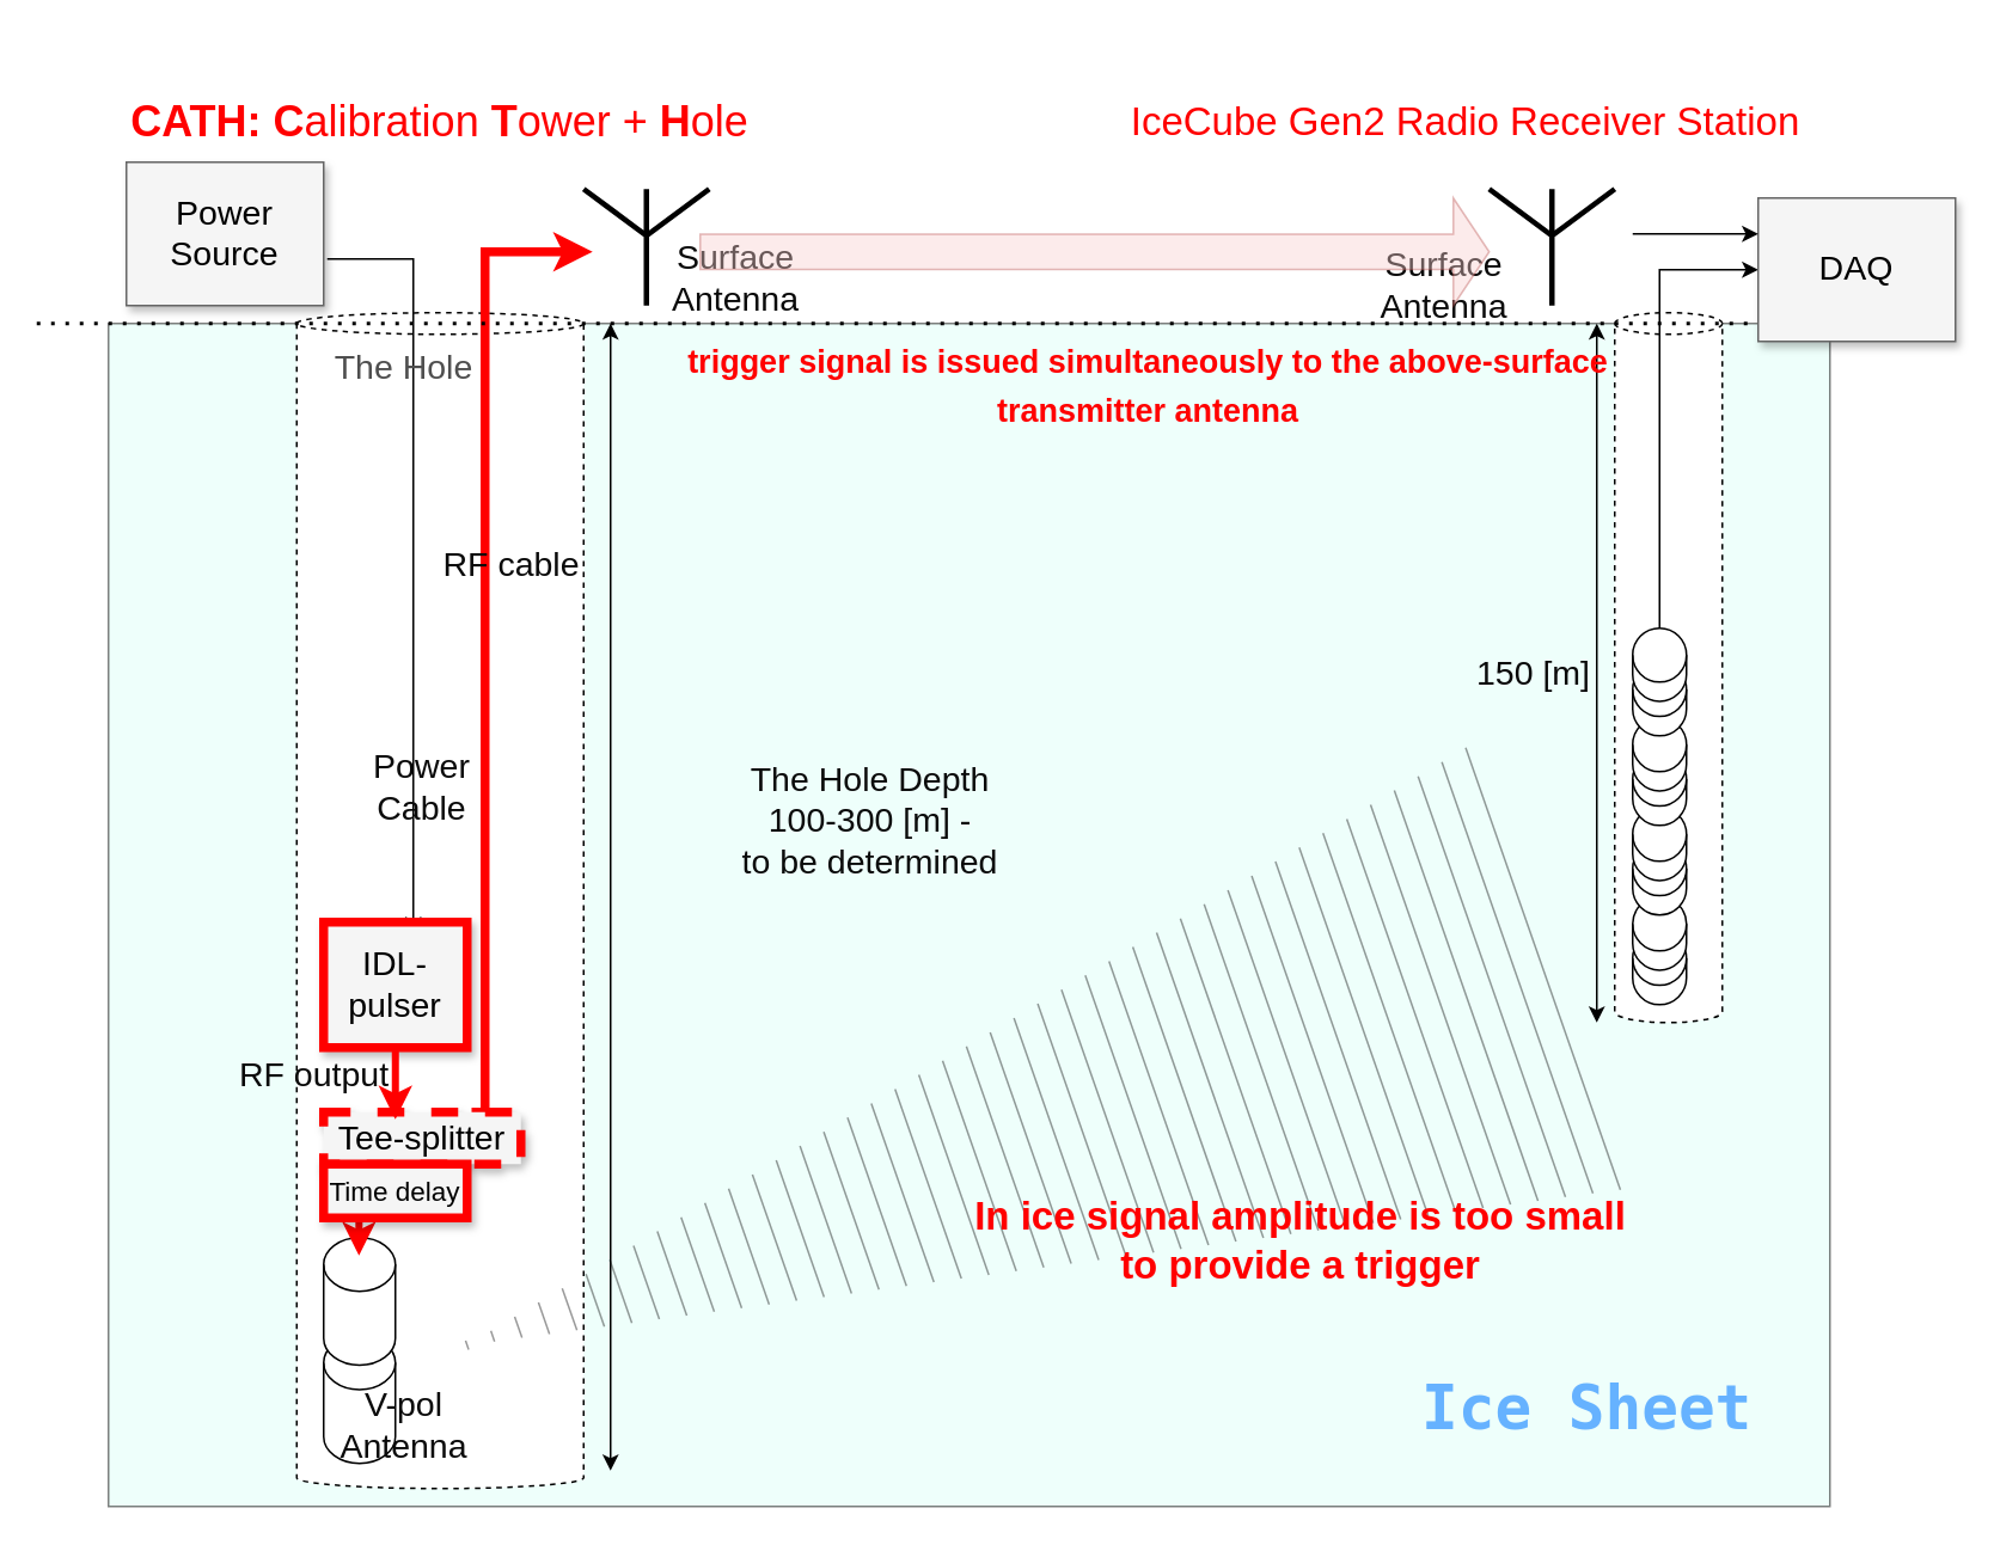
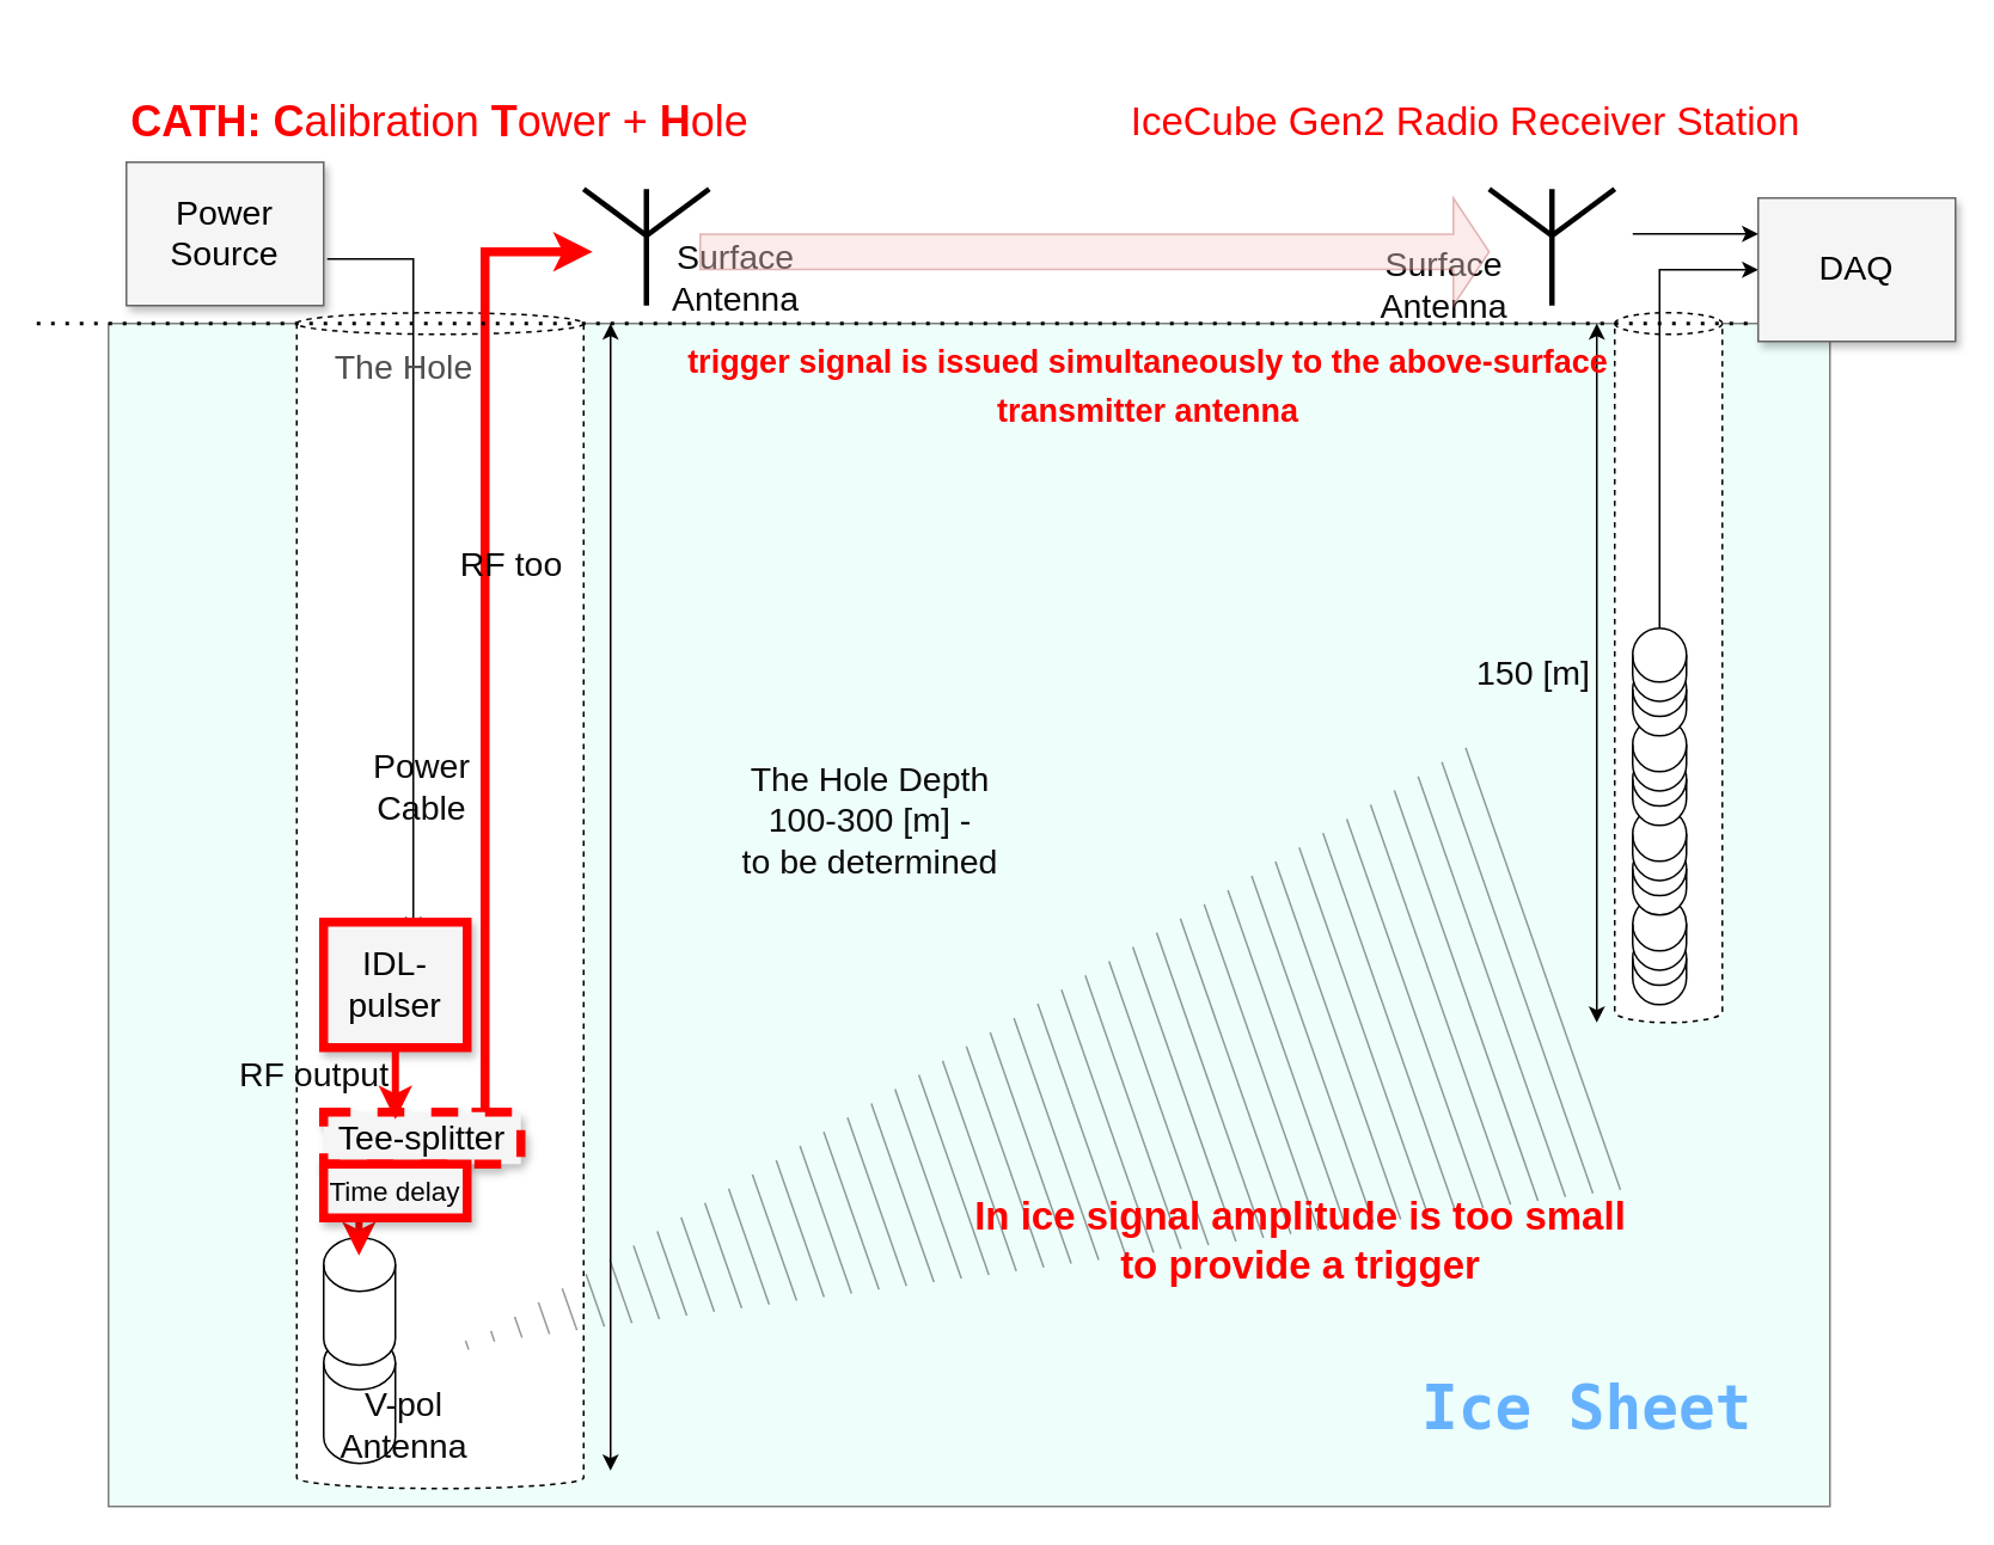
  <mxCell id="0" style=";html=1;" />
  <mxCell id="1" style=";html=1;" parent="0" />
  <mxCell id="2" value="" style="rounded=0;whiteSpace=wrap;html=1;fillColor=#DEFFF7;opacity=50;movable=0;resizable=0;rotatable=0;deletable=0;editable=0;locked=1;connectable=0;" parent="1" vertex="1"><mxGeometry x="60" y="180" width="960" height="660" as="geometry" /></mxCell>
  <mxCell id="3" value="" style="shape=cylinder3;whiteSpace=wrap;html=1;boundedLbl=1;backgroundOutline=1;size=6;dashed=1;" parent="1" vertex="1"><mxGeometry x="165" y="174" width="160" height="656" as="geometry" /></mxCell>
  <mxCell id="4" style="edgeStyle=elbowEdgeStyle;rounded=0;html=1;startArrow=none;startFill=0;jettySize=auto;orthogonalLoop=1;fontSize=18;strokeColor=#FF0000;strokeWidth=5;exitX=0.75;exitY=0;exitDx=0;exitDy=0;" parent="1" source="36" edge="1"><mxGeometry relative="1" as="geometry"><mxPoint x="270" y="570" as="sourcePoint" /><mxPoint x="330" y="140" as="targetPoint" /><Array as="points"><mxPoint x="270" y="80" /><mxPoint x="294.5" y="679" /></Array></mxGeometry></mxCell>
  <mxCell id="5" value="" style="endArrow=classic;html=1;rounded=0;exitX=1.018;exitY=0.675;exitDx=0;exitDy=0;exitPerimeter=0;" parent="1" source="14" edge="1"><mxGeometry width="50" height="50" relative="1" as="geometry"><mxPoint x="520" y="300" as="sourcePoint" /><mxPoint x="230" y="520" as="targetPoint" /><Array as="points"><mxPoint x="230" y="144" /></Array></mxGeometry></mxCell>
  <mxCell id="6" style="edgeStyle=orthogonalEdgeStyle;rounded=0;orthogonalLoop=1;jettySize=auto;html=1;exitX=0.5;exitY=1;exitDx=0;exitDy=0;exitPerimeter=0;" parent="1" source="3" target="3" edge="1"><mxGeometry relative="1" as="geometry" /></mxCell>
  <mxCell id="7" value="" style="edgeStyle=none;orthogonalLoop=1;jettySize=auto;html=1;rounded=0;startArrow=classic;startFill=1;" parent="1" edge="1"><mxGeometry width="80" relative="1" as="geometry"><mxPoint x="340" y="180" as="sourcePoint" /><mxPoint x="340" y="820" as="targetPoint" /><Array as="points" /></mxGeometry></mxCell>
  <mxCell id="8" value="&lt;div style=&quot;font-size: 19px;&quot;&gt;&lt;font style=&quot;font-size: 19px;&quot; color=&quot;#0a0a0a&quot;&gt;The Hole Depth 100-300 [m] - &lt;br style=&quot;font-size: 19px;&quot;&gt;&lt;/font&gt;&lt;/div&gt;&lt;div style=&quot;font-size: 19px;&quot;&gt;&lt;font style=&quot;font-size: 19px;&quot; color=&quot;#0a0a0a&quot;&gt;to be determined&lt;/font&gt;&lt;/div&gt;" style="text;strokeColor=none;align=center;fillColor=none;html=1;verticalAlign=middle;whiteSpace=wrap;rounded=0;strokeWidth=4;fontStyle=0;fontSize=19;fontColor=#4F4F4F;" parent="1" vertex="1"><mxGeometry x="410" y="410" width="150" height="96" as="geometry" /></mxCell>
  <mxCell id="9" value="&lt;font style=&quot;font-size: 24px;&quot;&gt;&lt;b&gt;CATH:&lt;/b&gt; &lt;b&gt;C&lt;/b&gt;alibration &lt;b&gt;T&lt;/b&gt;ower + &lt;b&gt;H&lt;/b&gt;ole&lt;/font&gt;" style="text;strokeColor=none;align=center;fillColor=none;html=1;verticalAlign=middle;whiteSpace=wrap;rounded=0;strokeWidth=4;fontStyle=0;fontSize=17;fontColor=#FF0000;" parent="1" vertex="1"><mxGeometry x="50" y="38" width="390" height="60" as="geometry" /></mxCell>
  <mxCell id="10" value="&lt;div style=&quot;font-size: 22px;&quot;&gt;&lt;span style=&quot;font-size: 22px;&quot;&gt;IceCube Gen2 Radio Receiver Station &lt;br style=&quot;font-size: 22px;&quot;&gt;&lt;/span&gt;&lt;/div&gt;&lt;div style=&quot;font-size: 22px;&quot;&gt;&lt;span style=&quot;font-size: 22px;&quot;&gt;&lt;/span&gt;&lt;/div&gt;" style="text;strokeColor=none;align=center;fillColor=none;html=1;verticalAlign=middle;whiteSpace=wrap;rounded=0;strokeWidth=4;fontStyle=0;fontSize=22;fontColor=#FF0000;" parent="1" vertex="1"><mxGeometry x="622" y="20" width="390" height="96" as="geometry" /></mxCell>
  <mxCell id="11" value="" style="shape=cylinder3;whiteSpace=wrap;html=1;boundedLbl=1;backgroundOutline=1;size=6;dashed=1;" parent="1" vertex="1"><mxGeometry x="900" y="174" width="60" height="396" as="geometry" /></mxCell>
  <mxCell id="12" value="&lt;font style=&quot;font-size: 19px;&quot; color=&quot;#0a0a0a&quot;&gt;Surface Antenna&lt;br style=&quot;font-size: 19px;&quot;&gt;&lt;/font&gt;" style="text;strokeColor=none;align=center;fillColor=none;html=1;verticalAlign=middle;whiteSpace=wrap;rounded=0;strokeWidth=4;fontStyle=0;fontSize=19;fontColor=#4F4F4F;" parent="1" vertex="1"><mxGeometry x="760" y="144" width="90" height="30" as="geometry" /></mxCell>
  <mxCell id="13" value="The Hole" style="text;strokeColor=none;align=center;fillColor=none;html=1;verticalAlign=middle;whiteSpace=wrap;rounded=0;strokeWidth=4;fontStyle=0;fontSize=19;fontColor=#4F4F4F;" parent="1" vertex="1"><mxGeometry x="180" y="190" width="90" height="30" as="geometry" /></mxCell>
  <mxCell id="14" value="Power Source" style="whiteSpace=wrap;html=1;shadow=1;fontSize=19;fillColor=#f5f5f5;strokeColor=#666666;" parent="1" vertex="1"><mxGeometry x="70" y="90" width="110" height="80" as="geometry" /></mxCell>
  <mxCell id="15" value="" style="verticalLabelPosition=bottom;shadow=0;dashed=0;align=center;html=1;verticalAlign=top;shape=mxgraph.electrical.radio.aerial_-_antenna_1;strokeWidth=3;" parent="1" vertex="1"><mxGeometry x="325" y="105" width="70" height="65" as="geometry" /></mxCell>
  <mxCell id="16" value="&lt;font style=&quot;font-size: 19px;&quot; color=&quot;#0a0a0a&quot;&gt;Surface Antenna&lt;br style=&quot;font-size: 19px;&quot;&gt;&lt;/font&gt;" style="text;strokeColor=none;align=center;fillColor=none;html=1;verticalAlign=middle;whiteSpace=wrap;rounded=0;strokeWidth=4;fontStyle=0;fontSize=19;fontColor=#4F4F4F;" parent="1" vertex="1"><mxGeometry x="365" y="140" width="90" height="30" as="geometry" /></mxCell>
  <mxCell id="17" value="" style="verticalLabelPosition=bottom;shadow=0;dashed=0;align=center;html=1;verticalAlign=top;shape=mxgraph.electrical.radio.aerial_-_antenna_1;strokeWidth=3;" parent="1" vertex="1"><mxGeometry x="830" y="105" width="70" height="65" as="geometry" /></mxCell>
  <mxCell id="18" value="" style="group" parent="1" vertex="1" connectable="0"><mxGeometry x="910" y="500" width="30" height="60" as="geometry" /></mxCell>
  <mxCell id="19" value="" style="shape=cylinder3;whiteSpace=wrap;html=1;boundedLbl=1;backgroundOutline=1;size=15;container=1;" parent="18" vertex="1"><mxGeometry y="19.243" width="30" height="40.757" as="geometry" /></mxCell>
  <mxCell id="20" value="" style="shape=cylinder3;whiteSpace=wrap;html=1;boundedLbl=1;backgroundOutline=1;size=15;" parent="18" vertex="1"><mxGeometry width="30" height="40.757" as="geometry" /></mxCell>
  <mxCell id="21" value="" style="group" parent="1" vertex="1" connectable="0"><mxGeometry x="910" y="450" width="30" height="60" as="geometry" /></mxCell>
  <mxCell id="22" value="" style="shape=cylinder3;whiteSpace=wrap;html=1;boundedLbl=1;backgroundOutline=1;size=15;container=1;" parent="21" vertex="1"><mxGeometry y="19.243" width="30" height="40.757" as="geometry" /></mxCell>
  <mxCell id="23" value="" style="shape=cylinder3;whiteSpace=wrap;html=1;boundedLbl=1;backgroundOutline=1;size=15;" parent="21" vertex="1"><mxGeometry width="30" height="40.757" as="geometry" /></mxCell>
  <mxCell id="24" value="" style="group" parent="1" vertex="1" connectable="0"><mxGeometry x="910" y="400" width="30" height="60" as="geometry" /></mxCell>
  <mxCell id="25" value="" style="shape=cylinder3;whiteSpace=wrap;html=1;boundedLbl=1;backgroundOutline=1;size=15;container=1;" parent="24" vertex="1"><mxGeometry y="19.243" width="30" height="40.757" as="geometry" /></mxCell>
  <mxCell id="26" value="" style="shape=cylinder3;whiteSpace=wrap;html=1;boundedLbl=1;backgroundOutline=1;size=15;" parent="24" vertex="1"><mxGeometry width="30" height="40.757" as="geometry" /></mxCell>
  <mxCell id="27" value="" style="group" parent="1" vertex="1" connectable="0"><mxGeometry x="910" y="350" width="30" height="60" as="geometry" /></mxCell>
  <mxCell id="28" value="" style="shape=cylinder3;whiteSpace=wrap;html=1;boundedLbl=1;backgroundOutline=1;size=15;container=1;" parent="27" vertex="1"><mxGeometry y="19.243" width="30" height="40.757" as="geometry" /></mxCell>
  <mxCell id="29" value="" style="shape=cylinder3;whiteSpace=wrap;html=1;boundedLbl=1;backgroundOutline=1;size=15;" parent="27" vertex="1"><mxGeometry width="30" height="40.757" as="geometry" /></mxCell>
  <mxCell id="30" value="" style="edgeStyle=none;orthogonalLoop=1;jettySize=auto;html=1;rounded=0;entryX=0;entryY=0.5;entryDx=0;entryDy=0;" parent="1" source="29" target="52" edge="1"><mxGeometry width="80" relative="1" as="geometry"><mxPoint x="920" y="350" as="sourcePoint" /><mxPoint x="890" y="150" as="targetPoint" /><Array as="points"><mxPoint x="925" y="150" /></Array></mxGeometry></mxCell>
  <mxCell id="31" value="" style="edgeStyle=none;orthogonalLoop=1;jettySize=auto;html=1;rounded=0;startArrow=classic;startFill=1;" parent="1" edge="1"><mxGeometry width="80" relative="1" as="geometry"><mxPoint x="890" y="180" as="sourcePoint" /><mxPoint x="890" y="570" as="targetPoint" /><Array as="points" /></mxGeometry></mxCell>
  <mxCell id="32" value="&lt;font style=&quot;font-size: 19px;&quot; color=&quot;#0a0a0a&quot;&gt;150 [m]&lt;/font&gt;" style="text;strokeColor=none;align=center;fillColor=none;html=1;verticalAlign=middle;whiteSpace=wrap;rounded=0;strokeWidth=4;fontStyle=0;fontSize=19;fontColor=#4F4F4F;" parent="1" vertex="1"><mxGeometry x="790" y="328" width="130" height="96" as="geometry" /></mxCell>
  <mxCell id="33" value="" style="group" parent="1" vertex="1" connectable="0"><mxGeometry x="130" y="424" width="180" height="392" as="geometry" /></mxCell>
  <mxCell id="34" value="IDL-pulser" style="whiteSpace=wrap;html=1;shadow=1;fontSize=19;fillColor=#f5f5f5;strokeColor=#FF0000;strokeWidth=5;" parent="33" vertex="1"><mxGeometry x="50" y="90" width="80" height="70" as="geometry" /></mxCell>
  <mxCell id="35" value="&lt;font style=&quot;font-size: 19px;&quot; color=&quot;#0a0a0a&quot;&gt;RF output&lt;/font&gt;" style="text;strokeColor=none;align=center;fillColor=none;html=1;verticalAlign=middle;whiteSpace=wrap;rounded=0;strokeWidth=4;fontStyle=0;fontSize=19;fontColor=#4F4F4F;" parent="33" vertex="1"><mxGeometry y="161" width="90" height="30" as="geometry" /></mxCell>
  <mxCell id="36" value="Tee-splitter" style="whiteSpace=wrap;html=1;shadow=1;fontSize=19;fillColor=#f5f5f5;strokeColor=#FF0000;strokeWidth=5;dashed=1;" parent="33" vertex="1"><mxGeometry x="50" y="196" width="110" height="29" as="geometry" /></mxCell>
  <mxCell id="37" style="edgeStyle=elbowEdgeStyle;rounded=0;html=1;startArrow=none;startFill=0;jettySize=auto;orthogonalLoop=1;fontSize=18;strokeColor=#FF0000;strokeWidth=4;" parent="33" edge="1"><mxGeometry relative="1" as="geometry"><mxPoint x="90" y="160" as="sourcePoint" /><mxPoint x="90" y="200" as="targetPoint" /><Array as="points"><mxPoint x="90" y="180" /><mxPoint x="120" y="190" /></Array></mxGeometry></mxCell>
  <mxCell id="38" value="&lt;font style=&quot;font-size: 19px;&quot; color=&quot;#0a0a0a&quot;&gt;Power Cable&lt;br style=&quot;font-size: 19px;&quot;&gt;&lt;/font&gt;" style="text;strokeColor=none;align=center;fillColor=none;html=1;verticalAlign=middle;whiteSpace=wrap;rounded=0;strokeWidth=4;fontStyle=0;fontSize=19;fontColor=#4F4F4F;" parent="33" vertex="1"><mxGeometry x="60" width="90" height="30" as="geometry" /></mxCell>
  <mxCell id="39" value="" style="group" parent="33" vertex="1" connectable="0"><mxGeometry x="50" y="266" width="40" height="126" as="geometry" /></mxCell>
  <mxCell id="40" value="" style="shape=cylinder3;whiteSpace=wrap;html=1;boundedLbl=1;backgroundOutline=1;size=15;" parent="39" vertex="1"><mxGeometry y="54.847" width="40" height="71.153" as="geometry" /></mxCell>
  <mxCell id="41" value="" style="shape=cylinder3;whiteSpace=wrap;html=1;boundedLbl=1;backgroundOutline=1;size=15;" parent="39" vertex="1"><mxGeometry width="40" height="71.153" as="geometry" /></mxCell>
  <mxCell id="42" style="edgeStyle=elbowEdgeStyle;rounded=0;html=1;startArrow=none;startFill=0;jettySize=auto;orthogonalLoop=1;fontSize=18;strokeColor=#FF0000;strokeWidth=4;elbow=vertical;" parent="39" edge="1"><mxGeometry relative="1" as="geometry"><mxPoint x="19.71" y="-10" as="sourcePoint" /><mxPoint x="20" y="10" as="targetPoint" /><Array as="points"><mxPoint x="19.71" y="10" /><mxPoint x="49.71" y="20" /></Array></mxGeometry></mxCell>
  <mxCell id="43" value="&lt;font style=&quot;font-size: 19px;&quot; color=&quot;#0a0a0a&quot;&gt;V-pol Antenna&lt;br style=&quot;font-size: 19px;&quot;&gt;&lt;/font&gt;" style="text;strokeColor=none;align=center;fillColor=none;html=1;verticalAlign=middle;whiteSpace=wrap;rounded=0;strokeWidth=4;fontStyle=0;fontSize=19;fontColor=#4F4F4F;" parent="33" vertex="1"><mxGeometry x="50" y="356" width="90" height="30" as="geometry" /></mxCell>
  <mxCell id="44" value="&lt;font style=&quot;font-size: 15px;&quot;&gt;Time delay &lt;br&gt;&lt;/font&gt;" style="whiteSpace=wrap;html=1;shadow=1;fontSize=19;fillColor=#f5f5f5;strokeColor=#FF0000;strokeWidth=5;" parent="33" vertex="1"><mxGeometry x="50" y="225" width="80" height="30" as="geometry" /></mxCell>
  <mxCell id="45" value="" style="endArrow=none;dashed=1;html=1;dashPattern=1 3;strokeWidth=2;rounded=0;" parent="1" edge="1"><mxGeometry width="50" height="50" relative="1" as="geometry"><mxPoint x="20" y="180" as="sourcePoint" /><mxPoint x="1070" y="180" as="targetPoint" /></mxGeometry></mxCell>
  <mxCell id="46" value="&lt;pre&gt;&lt;font style=&quot;font-size: 34px;&quot;&gt;&lt;b&gt;Ice Sheet &lt;/b&gt;&lt;/font&gt;&lt;/pre&gt;" style="text;strokeColor=none;align=center;fillColor=none;html=1;verticalAlign=middle;whiteSpace=wrap;rounded=0;fontColor=#66B2FF;" parent="1" vertex="1"><mxGeometry x="800" y="740" width="190" height="90" as="geometry" /></mxCell>
  <mxCell id="47" value="" style="shape=mxgraph.arrows2.wedgeArrowDashed2;html=1;bendable=0;startWidth=130.588;stepSize=15;rounded=0;opacity=40;" parent="1" edge="1"><mxGeometry width="100" height="100" relative="1" as="geometry"><mxPoint x="860" y="540" as="sourcePoint" /><mxPoint x="260" y="750" as="targetPoint" /></mxGeometry></mxCell>
  <mxCell id="48" value="In ice signal amplitude is too small to provide a trigger" style="text;strokeColor=none;align=center;fillColor=none;html=1;verticalAlign=middle;whiteSpace=wrap;rounded=0;strokeWidth=4;fontStyle=1;fontSize=22;fontColor=#FF0000;" parent="1" vertex="1"><mxGeometry x="530" y="644" width="390" height="96" as="geometry" /></mxCell>
  <mxCell id="49" value="" style="html=1;shadow=0;dashed=0;align=center;verticalAlign=middle;shape=mxgraph.arrows2.arrow;dy=0.67;dx=20;notch=0;fillColor=#f8cecc;strokeColor=#b85450;opacity=40;" parent="1" vertex="1"><mxGeometry x="390" y="110" width="440" height="60" as="geometry" /></mxCell>
  <mxCell id="50" value="&lt;font style=&quot;font-size: 18px;&quot;&gt;trigger signal is issued simultaneously to the above-surface transmitter antenna&lt;/font&gt;" style="text;strokeColor=none;align=center;fillColor=none;html=1;verticalAlign=middle;whiteSpace=wrap;rounded=0;strokeWidth=4;fontStyle=1;fontSize=22;fontColor=#FF0000;" parent="1" vertex="1"><mxGeometry x="380" y="174" width="520" height="80" as="geometry" /></mxCell>
- <mxCell id="51" value="&lt;font style=&quot;font-size: 19px;&quot; color=&quot;#0a0a0a&quot;&gt;RF cable&lt;br&gt;&lt;/font&gt;" style="text;strokeColor=none;align=center;fillColor=none;html=1;verticalAlign=middle;whiteSpace=wrap;rounded=0;strokeWidth=4;fontStyle=0;fontSize=19;fontColor=#4F4F4F;" parent="1" vertex="1"><mxGeometry x="240" y="300" width="90" height="30" as="geometry" /></mxCell>
+ <mxCell id="51" value="&lt;font style=&quot;font-size: 19px;&quot; color=&quot;#0a0a0a&quot;&gt;RF too&lt;br&gt;&lt;/font&gt;" style="text;strokeColor=none;align=center;fillColor=none;html=1;verticalAlign=middle;whiteSpace=wrap;rounded=0;strokeWidth=4;fontStyle=0;fontSize=19;fontColor=#4F4F4F;" parent="1" vertex="1"><mxGeometry x="240" y="300" width="90" height="30" as="geometry" /></mxCell>
  <mxCell id="52" value="DAQ" style="whiteSpace=wrap;html=1;shadow=1;fontSize=19;fillColor=#f5f5f5;strokeColor=#666666;" parent="1" vertex="1"><mxGeometry x="980" y="110" width="110" height="80" as="geometry" /></mxCell>
  <mxCell id="53" value="" style="endArrow=classic;html=1;rounded=0;entryX=0;entryY=0.25;entryDx=0;entryDy=0;" parent="1" target="52" edge="1"><mxGeometry width="50" height="50" relative="1" as="geometry"><mxPoint x="910" y="130" as="sourcePoint" /><mxPoint x="450" y="520" as="targetPoint" /></mxGeometry></mxCell>
